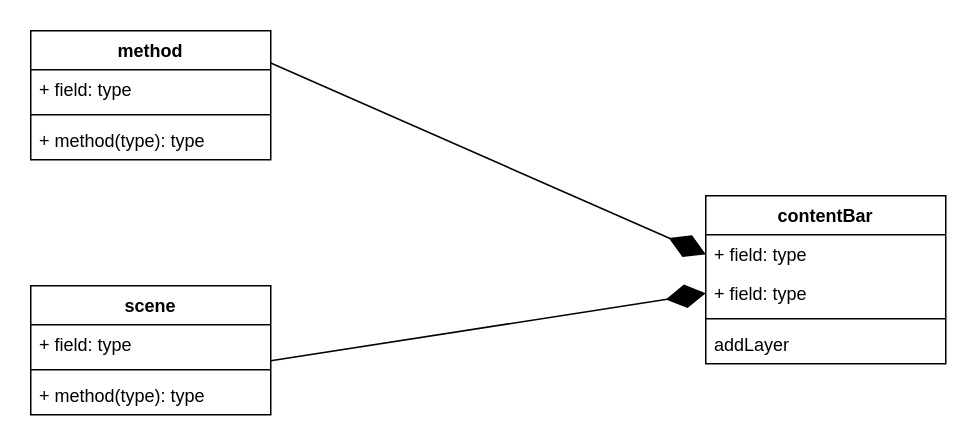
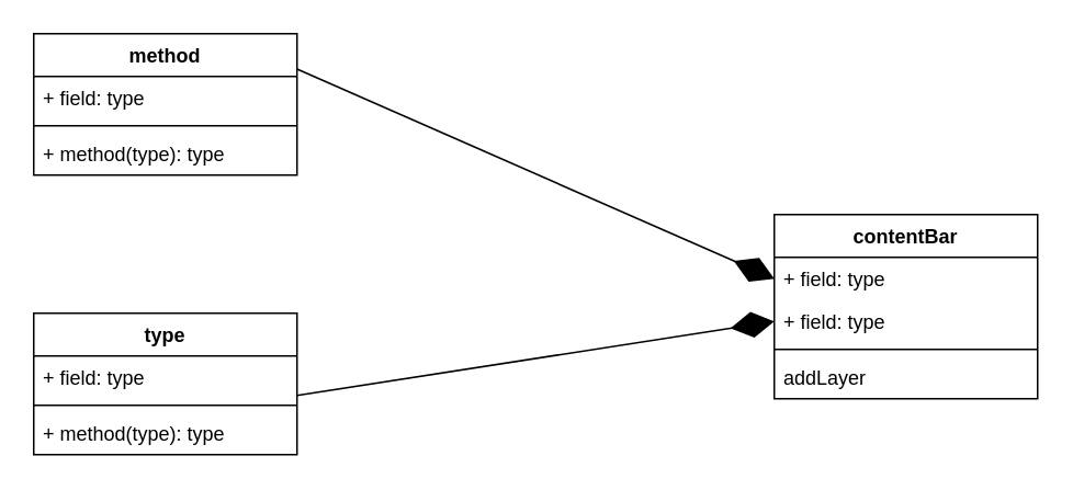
  <mxCell id="0" />
  <mxCell id="1" parent="0" />
  <mxCell id="2" value="contentBar" style="swimlane;fontStyle=1;align=center;verticalAlign=top;childLayout=stackLayout;horizontal=1;startSize=26;horizontalStack=0;resizeParent=1;resizeParentMax=0;resizeLast=0;collapsible=1;marginBottom=0;whiteSpace=wrap;html=1;" vertex="1" parent="1"><mxGeometry x="470" y="130" width="160" height="112" as="geometry" /></mxCell>
  <mxCell id="3" value="+ field: type" style="text;strokeColor=none;fillColor=none;align=left;verticalAlign=top;spacingLeft=4;spacingRight=4;overflow=hidden;rotatable=0;points=[[0,0.5],[1,0.5]];portConstraint=eastwest;whiteSpace=wrap;html=1;" vertex="1" parent="2"><mxGeometry y="26" width="160" height="26" as="geometry" /></mxCell>
  <mxCell id="4" value="+ field: type" style="text;strokeColor=none;fillColor=none;align=left;verticalAlign=top;spacingLeft=4;spacingRight=4;overflow=hidden;rotatable=0;points=[[0,0.5],[1,0.5]];portConstraint=eastwest;whiteSpace=wrap;html=1;" vertex="1" parent="2"><mxGeometry y="52" width="160" height="26" as="geometry" /></mxCell>
  <mxCell id="5" value="" style="line;strokeWidth=1;fillColor=none;align=left;verticalAlign=middle;spacingTop=-1;spacingLeft=3;spacingRight=3;rotatable=0;labelPosition=right;points=[];portConstraint=eastwest;strokeColor=inherit;" vertex="1" parent="2"><mxGeometry y="78" width="160" height="8" as="geometry" /></mxCell>
  <mxCell id="6" value="addLayer" style="text;strokeColor=none;fillColor=none;align=left;verticalAlign=top;spacingLeft=4;spacingRight=4;overflow=hidden;rotatable=0;points=[[0,0.5],[1,0.5]];portConstraint=eastwest;whiteSpace=wrap;html=1;" vertex="1" parent="2"><mxGeometry y="86" width="160" height="26" as="geometry" /></mxCell>
  <mxCell id="7" value="method" style="swimlane;fontStyle=1;align=center;verticalAlign=top;childLayout=stackLayout;horizontal=1;startSize=26;horizontalStack=0;resizeParent=1;resizeParentMax=0;resizeLast=0;collapsible=1;marginBottom=0;whiteSpace=wrap;html=1;" vertex="1" parent="1"><mxGeometry y="20" width="160" height="86" as="geometry" x="20" /></mxCell>
  <mxCell id="8" value="+ field: type" style="text;strokeColor=none;fillColor=none;align=left;verticalAlign=top;spacingLeft=4;spacingRight=4;overflow=hidden;rotatable=0;points=[[0,0.5],[1,0.5]];portConstraint=eastwest;whiteSpace=wrap;html=1;" vertex="1" parent="7"><mxGeometry y="26" width="160" height="26" as="geometry" /></mxCell>
  <mxCell id="9" value="" style="line;strokeWidth=1;fillColor=none;align=left;verticalAlign=middle;spacingTop=-1;spacingLeft=3;spacingRight=3;rotatable=0;labelPosition=right;points=[];portConstraint=eastwest;strokeColor=inherit;" vertex="1" parent="7"><mxGeometry y="52" width="160" height="8" as="geometry" /></mxCell>
  <mxCell id="10" value="+ method(type): type" style="text;strokeColor=none;fillColor=none;align=left;verticalAlign=top;spacingLeft=4;spacingRight=4;overflow=hidden;rotatable=0;points=[[0,0.5],[1,0.5]];portConstraint=eastwest;whiteSpace=wrap;html=1;" vertex="1" parent="7"><mxGeometry y="60" width="160" height="26" as="geometry" /></mxCell>
- <mxCell id="11" value="scene" style="swimlane;fontStyle=1;align=center;verticalAlign=top;childLayout=stackLayout;horizontal=1;startSize=26;horizontalStack=0;resizeParent=1;resizeParentMax=0;resizeLast=0;collapsible=1;marginBottom=0;whiteSpace=wrap;html=1;" vertex="1" parent="1"><mxGeometry y="190" width="160" height="86" as="geometry" x="20" /></mxCell>
+ <mxCell id="11" value="type" style="swimlane;fontStyle=1;align=center;verticalAlign=top;childLayout=stackLayout;horizontal=1;startSize=26;horizontalStack=0;resizeParent=1;resizeParentMax=0;resizeLast=0;collapsible=1;marginBottom=0;whiteSpace=wrap;html=1;" vertex="1" parent="1"><mxGeometry y="190" width="160" height="86" as="geometry" x="20" /></mxCell>
  <mxCell id="12" value="+ field: type" style="text;strokeColor=none;fillColor=none;align=left;verticalAlign=top;spacingLeft=4;spacingRight=4;overflow=hidden;rotatable=0;points=[[0,0.5],[1,0.5]];portConstraint=eastwest;whiteSpace=wrap;html=1;" vertex="1" parent="11"><mxGeometry y="26" width="160" height="26" as="geometry" /></mxCell>
  <mxCell id="13" value="" style="line;strokeWidth=1;fillColor=none;align=left;verticalAlign=middle;spacingTop=-1;spacingLeft=3;spacingRight=3;rotatable=0;labelPosition=right;points=[];portConstraint=eastwest;strokeColor=inherit;" vertex="1" parent="11"><mxGeometry y="52" width="160" height="8" as="geometry" /></mxCell>
  <mxCell id="14" value="+ method(type): type" style="text;strokeColor=none;fillColor=none;align=left;verticalAlign=top;spacingLeft=4;spacingRight=4;overflow=hidden;rotatable=0;points=[[0,0.5],[1,0.5]];portConstraint=eastwest;whiteSpace=wrap;html=1;" vertex="1" parent="11"><mxGeometry y="60" width="160" height="26" as="geometry" /></mxCell>
  <mxCell id="15" value="" style="endArrow=diamondThin;endFill=1;endSize=24;html=1;rounded=0;exitX=1;exitY=0.25;exitDx=0;exitDy=0;entryX=0;entryY=0.5;entryDx=0;entryDy=0;" edge="1" parent="1" source="7" target="3"><mxGeometry width="160" relative="1" as="geometry"><mxPoint x="170" y="200" as="sourcePoint" /><mxPoint x="580" y="-10" as="targetPoint" /><Array as="points" /></mxGeometry></mxCell>
  <mxCell id="16" value="" style="endArrow=diamondThin;endFill=1;endSize=24;html=1;rounded=0;entryX=0;entryY=0.5;entryDx=0;entryDy=0;" edge="1" parent="1" target="4"><mxGeometry width="160" relative="1" as="geometry"><mxPoint x="180" y="240" as="sourcePoint" /><mxPoint x="430" y="220" as="targetPoint" /></mxGeometry></mxCell>
